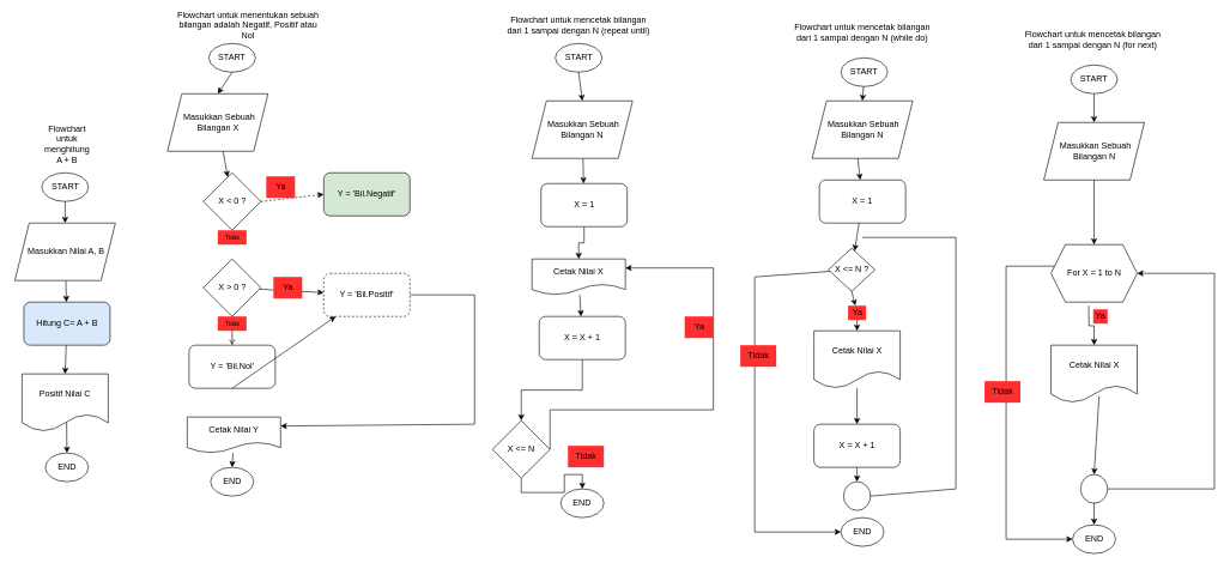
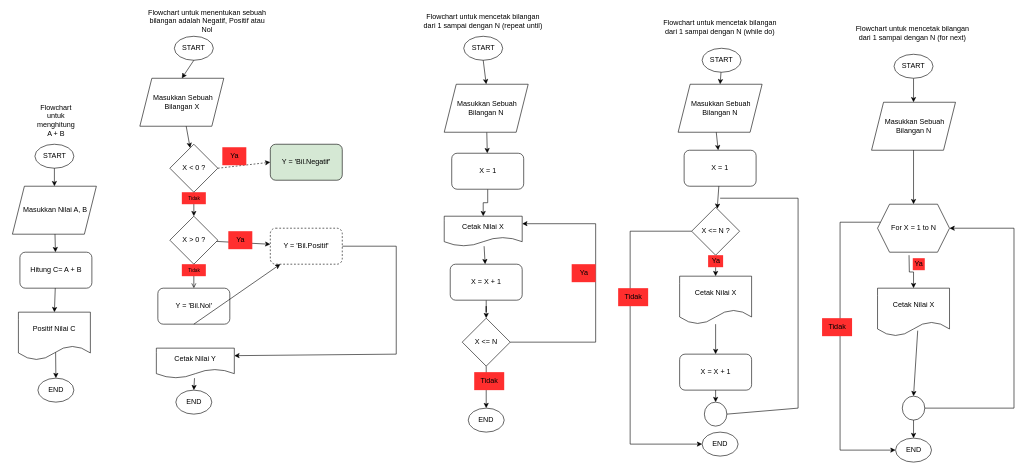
  <mxCell id="0" />
  <mxCell id="1" parent="0" />
  <mxCell id="2" value="START" style="ellipse;whiteSpace=wrap;html=1;" vertex="1" parent="1"><mxGeometry x="57.5" y="240" width="65" height="40" as="geometry" /></mxCell>
  <mxCell id="3" value="&amp;nbsp;Masukkan Nilai A, B" style="shape=parallelogram;perimeter=parallelogramPerimeter;whiteSpace=wrap;html=1;fixedSize=1;" vertex="1" parent="1"><mxGeometry x="20" y="310" width="140" height="80" as="geometry" /></mxCell>
- <mxCell id="4" value="Hitung C= A + B" style="rounded=1;whiteSpace=wrap;html=1;fillColor=#dae8fc;" vertex="1" parent="1"><mxGeometry x="32.5" y="420" width="120" height="60" as="geometry" /></mxCell>
+ <mxCell id="4" value="Hitung C= A + B" style="rounded=1;whiteSpace=wrap;html=1;" vertex="1" parent="1"><mxGeometry x="32.5" y="420" width="120" height="60" as="geometry" /></mxCell>
  <mxCell id="5" value="Positif Nilai C" style="shape=document;whiteSpace=wrap;html=1;boundedLbl=1;" vertex="1" parent="1"><mxGeometry x="30" y="520" width="120" height="80" as="geometry" /></mxCell>
  <mxCell id="6" value="END" style="ellipse;whiteSpace=wrap;html=1;" vertex="1" parent="1"><mxGeometry x="62.5" y="630" width="60" height="40" as="geometry" /></mxCell>
  <mxCell id="7" value="" style="endArrow=classic;html=1;rounded=0;entryX=0.5;entryY=0;entryDx=0;entryDy=0;" edge="1" parent="1" source="2" target="3"><mxGeometry width="50" height="50" relative="1" as="geometry"><mxPoint x="212.5" y="550" as="sourcePoint" /><mxPoint x="262.5" y="500" as="targetPoint" /></mxGeometry></mxCell>
  <mxCell id="8" value="" style="endArrow=classic;html=1;rounded=0;" edge="1" parent="1" source="3" target="4"><mxGeometry width="50" height="50" relative="1" as="geometry"><mxPoint x="212.5" y="550" as="sourcePoint" /><mxPoint x="262.5" y="500" as="targetPoint" /></mxGeometry></mxCell>
  <mxCell id="9" value="" style="endArrow=classic;html=1;rounded=0;entryX=0.5;entryY=0;entryDx=0;entryDy=0;" edge="1" parent="1" source="4" target="5"><mxGeometry width="50" height="50" relative="1" as="geometry"><mxPoint x="212.5" y="550" as="sourcePoint" /><mxPoint x="262.5" y="500" as="targetPoint" /></mxGeometry></mxCell>
  <mxCell id="10" value="" style="endArrow=classic;html=1;rounded=0;exitX=0.517;exitY=0.838;exitDx=0;exitDy=0;exitPerimeter=0;" edge="1" parent="1" source="5" target="6"><mxGeometry width="50" height="50" relative="1" as="geometry"><mxPoint x="152.5" y="660" as="sourcePoint" /><mxPoint x="192.5" y="730" as="targetPoint" /></mxGeometry></mxCell>
  <mxCell id="11" value="START" style="ellipse;whiteSpace=wrap;html=1;movable=1;resizable=1;rotatable=1;deletable=1;editable=1;locked=0;connectable=1;" vertex="1" parent="1"><mxGeometry x="290" y="60" width="65" height="40" as="geometry" /></mxCell>
  <mxCell id="12" value="&amp;nbsp;Masukkan Sebuah Bilangan X" style="shape=parallelogram;perimeter=parallelogramPerimeter;whiteSpace=wrap;html=1;fixedSize=1;movable=1;resizable=1;rotatable=1;deletable=1;editable=1;locked=0;connectable=1;" vertex="1" parent="1"><mxGeometry x="232.5" y="130" width="140" height="80" as="geometry" /></mxCell>
  <mxCell id="13" value="X &amp;lt; 0 ?" style="rhombus;whiteSpace=wrap;html=1;movable=1;resizable=1;rotatable=1;deletable=1;editable=1;locked=0;connectable=1;" vertex="1" parent="1"><mxGeometry x="282.5" y="240" width="80" height="80" as="geometry" /></mxCell>
  <mxCell id="14" value="X &amp;gt; 0 ?" style="rhombus;whiteSpace=wrap;html=1;movable=1;resizable=1;rotatable=1;deletable=1;editable=1;locked=0;connectable=1;" vertex="1" parent="1"><mxGeometry x="282.5" y="360" width="80" height="80" as="geometry" /></mxCell>
  <mxCell id="15" value="Y = 'Bil.Nol'" style="rounded=1;whiteSpace=wrap;html=1;movable=1;resizable=1;rotatable=1;deletable=1;editable=1;locked=0;connectable=1;" vertex="1" parent="1"><mxGeometry x="262.5" y="480" width="120" height="60" as="geometry" /></mxCell>
  <mxCell id="16" value="Y = 'Bil.Negatif'" style="rounded=1;whiteSpace=wrap;html=1;movable=1;resizable=1;rotatable=1;deletable=1;editable=1;locked=0;connectable=1;fillColor=#d5e8d4;" vertex="1" parent="1"><mxGeometry x="450" y="240" width="120" height="60" as="geometry" /></mxCell>
  <mxCell id="17" value="Y = 'Bil.Positif'" style="rounded=1;whiteSpace=wrap;html=1;movable=1;resizable=1;rotatable=1;deletable=1;editable=1;locked=0;connectable=1;dashed=1;" vertex="1" parent="1"><mxGeometry x="450" y="380" width="120" height="60" as="geometry" /></mxCell>
  <mxCell id="18" value="" style="endArrow=classic;html=1;rounded=0;movable=1;resizable=1;rotatable=1;deletable=1;editable=1;locked=0;connectable=1;" edge="1" parent="1" source="12" target="13"><mxGeometry width="50" height="50" relative="1" as="geometry"><mxPoint x="340" y="400" as="sourcePoint" /><mxPoint x="390" y="350" as="targetPoint" /></mxGeometry></mxCell>
+ <mxCell id="19" value="" style="endArrow=classic;html=1;rounded=0;exitX=0.5;exitY=1;exitDx=0;exitDy=0;movable=1;resizable=1;rotatable=1;deletable=1;editable=1;locked=0;connectable=1;" edge="1" parent="1" source="13" target="14"><mxGeometry width="50" height="50" relative="1" as="geometry"><mxPoint x="340" y="400" as="sourcePoint" /><mxPoint x="390" y="350" as="targetPoint" /></mxGeometry></mxCell>
  <mxCell id="20" value="" style="endArrow=open;html=1;rounded=0;exitX=0.5;exitY=1;exitDx=0;exitDy=0;movable=1;resizable=1;rotatable=1;deletable=1;editable=1;locked=0;connectable=1;" edge="1" parent="1" source="14" target="15"><mxGeometry width="50" height="50" relative="1" as="geometry"><mxPoint x="340" y="400" as="sourcePoint" /><mxPoint x="390" y="350" as="targetPoint" /></mxGeometry></mxCell>
  <mxCell id="21" value="" style="endArrow=classic;html=1;rounded=0;movable=1;resizable=1;rotatable=1;deletable=1;editable=1;locked=0;connectable=1;" edge="1" parent="1" source="14" target="17"><mxGeometry width="50" height="50" relative="1" as="geometry"><mxPoint x="340" y="400" as="sourcePoint" /><mxPoint x="390" y="350" as="targetPoint" /></mxGeometry></mxCell>
  <mxCell id="22" value="" style="endArrow=classic;html=1;rounded=0;exitX=0.5;exitY=1;exitDx=0;exitDy=0;entryX=0.5;entryY=0;entryDx=0;entryDy=0;movable=1;resizable=1;rotatable=1;deletable=1;editable=1;locked=0;connectable=1;" edge="1" parent="1" source="11" target="12"><mxGeometry width="50" height="50" relative="1" as="geometry"><mxPoint x="340" y="400" as="sourcePoint" /><mxPoint x="390" y="350" as="targetPoint" /></mxGeometry></mxCell>
  <mxCell id="23" value="Cetak Nilai Y" style="shape=document;whiteSpace=wrap;html=1;boundedLbl=1;movable=1;resizable=1;rotatable=1;deletable=1;editable=1;locked=0;connectable=1;" vertex="1" parent="1"><mxGeometry x="260" y="580" width="130" height="50" as="geometry" /></mxCell>
  <mxCell id="24" value="" style="endArrow=classic;html=1;rounded=0;entryX=1;entryY=0.25;entryDx=0;entryDy=0;movable=1;resizable=1;rotatable=1;deletable=1;editable=1;locked=0;connectable=1;" edge="1" parent="1" source="17" target="23"><mxGeometry width="50" height="50" relative="1" as="geometry"><mxPoint x="567" y="285" as="sourcePoint" /><mxPoint x="390" y="530" as="targetPoint" /><Array as="points"><mxPoint x="660" y="410" /><mxPoint x="660" y="590" /></Array></mxGeometry></mxCell>
  <mxCell id="25" value="Ya" style="text;html=1;align=center;verticalAlign=middle;resizable=1;points=[];autosize=1;fillColor=#FF2E2E;gradientColor=none;strokeColor=none;movable=1;rotatable=1;deletable=1;editable=1;locked=0;connectable=1;" vertex="1" parent="1"><mxGeometry x="380" y="385" width="40" height="30" as="geometry" /></mxCell>
  <mxCell id="26" value="Tidak" style="text;html=1;align=center;verticalAlign=middle;resizable=1;points=[];autosize=1;fillColor=#FF2E2E;gradientColor=none;strokeColor=none;fontSize=8;movable=1;rotatable=1;deletable=1;editable=1;locked=0;connectable=1;" vertex="1" parent="1"><mxGeometry x="302.5" y="320" width="40" height="20" as="geometry" /></mxCell>
  <mxCell id="27" value="Tidak" style="text;html=1;align=center;verticalAlign=middle;resizable=1;points=[];autosize=1;fillColor=#FF2E2E;gradientColor=none;strokeColor=none;fontSize=8;movable=1;rotatable=1;deletable=1;editable=1;locked=0;connectable=1;" vertex="1" parent="1"><mxGeometry x="302.5" y="440" width="40" height="20" as="geometry" /></mxCell>
  <mxCell id="28" value="" style="endArrow=classic;html=1;rounded=0;exitX=0.5;exitY=1;exitDx=0;exitDy=0;movable=1;resizable=1;rotatable=1;deletable=1;editable=1;locked=0;connectable=1;" edge="1" parent="1" source="15" target="17"><mxGeometry width="50" height="50" relative="1" as="geometry"><mxPoint x="370" y="470" as="sourcePoint" /><mxPoint x="420" y="420" as="targetPoint" /></mxGeometry></mxCell>
  <mxCell id="29" value="START" style="ellipse;whiteSpace=wrap;html=1;movable=1;resizable=1;rotatable=1;deletable=1;editable=1;locked=0;connectable=1;" vertex="1" parent="1"><mxGeometry x="772.5" y="60" width="65" height="40" as="geometry" /></mxCell>
  <mxCell id="30" value="END" style="ellipse;whiteSpace=wrap;html=1;" vertex="1" parent="1"><mxGeometry x="780" y="680" width="60" height="40" as="geometry" /></mxCell>
  <mxCell id="31" style="edgeStyle=orthogonalEdgeStyle;rounded=0;orthogonalLoop=1;jettySize=auto;html=1;exitX=0.5;exitY=1;exitDx=0;exitDy=0;" edge="1" parent="1" source="32" target="33"><mxGeometry relative="1" as="geometry" /></mxCell>
  <mxCell id="32" value="X = 1" style="rounded=1;whiteSpace=wrap;html=1;" vertex="1" parent="1"><mxGeometry x="752.5" y="255" width="120" height="60" as="geometry" /></mxCell>
  <mxCell id="33" value="Cetak Nilai X" style="shape=document;whiteSpace=wrap;html=1;boundedLbl=1;movable=1;resizable=1;rotatable=1;deletable=1;editable=1;locked=0;connectable=1;" vertex="1" parent="1"><mxGeometry x="740" y="360" width="130" height="50" as="geometry" /></mxCell>
  <mxCell id="34" style="edgeStyle=orthogonalEdgeStyle;rounded=0;orthogonalLoop=1;jettySize=auto;html=1;exitX=0.5;exitY=1;exitDx=0;exitDy=0;" edge="1" parent="1" source="35" target="38"><mxGeometry relative="1" as="geometry" /></mxCell>
  <mxCell id="35" value="X = X + 1" style="rounded=1;whiteSpace=wrap;html=1;" vertex="1" parent="1"><mxGeometry x="750" y="440" width="120" height="60" as="geometry" /></mxCell>
  <mxCell id="36" style="edgeStyle=orthogonalEdgeStyle;rounded=0;orthogonalLoop=1;jettySize=auto;html=1;exitX=0.5;exitY=1;exitDx=0;exitDy=0;" edge="1" parent="1" source="38" target="30"><mxGeometry relative="1" as="geometry" /></mxCell>
  <mxCell id="37" style="edgeStyle=orthogonalEdgeStyle;rounded=0;orthogonalLoop=1;jettySize=auto;html=1;exitX=1;exitY=0.5;exitDx=0;exitDy=0;entryX=1;entryY=0.25;entryDx=0;entryDy=0;" edge="1" parent="1" source="38" target="33"><mxGeometry relative="1" as="geometry"><Array as="points"><mxPoint x="992.5" y="570" /><mxPoint x="992.5" y="372" /></Array></mxGeometry></mxCell>
- <mxCell id="38" value="X &amp;lt;= N" style="rhombus;whiteSpace=wrap;html=1;movable=1;resizable=1;rotatable=1;deletable=1;editable=1;locked=0;connectable=1;" vertex="1" parent="1"><mxGeometry x="685" y="585" width="80" height="80" as="geometry" /></mxCell>
+ <mxCell id="38" value="X &amp;lt;= N" style="rhombus;whiteSpace=wrap;html=1;movable=1;resizable=1;rotatable=1;deletable=1;editable=1;locked=0;connectable=1;" vertex="1" parent="1"><mxGeometry x="770" y="530" width="80" height="80" as="geometry" /></mxCell>
  <mxCell id="39" value="" style="endArrow=classic;html=1;rounded=0;exitX=0.5;exitY=1;exitDx=0;exitDy=0;entryX=0.5;entryY=0;entryDx=0;entryDy=0;" edge="1" parent="1" source="29" target="64"><mxGeometry width="50" height="50" relative="1" as="geometry"><mxPoint x="652.5" y="400" as="sourcePoint" /><mxPoint x="809.167" y="150" as="targetPoint" /></mxGeometry></mxCell>
  <mxCell id="40" value="" style="endArrow=classic;html=1;rounded=0;" edge="1" parent="1" source="64" target="32"><mxGeometry width="50" height="50" relative="1" as="geometry"><mxPoint x="812.5" y="230" as="sourcePoint" /><mxPoint x="702.5" y="350" as="targetPoint" /></mxGeometry></mxCell>
  <mxCell id="41" value="" style="endArrow=classic;html=1;rounded=0;" edge="1" parent="1" source="33" target="35"><mxGeometry width="50" height="50" relative="1" as="geometry"><mxPoint x="652.5" y="400" as="sourcePoint" /><mxPoint x="702.5" y="350" as="targetPoint" /></mxGeometry></mxCell>
  <mxCell id="42" value="Ya" style="text;html=1;align=center;verticalAlign=middle;resizable=1;points=[];autosize=1;fillColor=#FF2E2E;gradientColor=none;strokeColor=none;movable=1;rotatable=1;deletable=1;editable=1;locked=0;connectable=1;" vertex="1" parent="1"><mxGeometry x="952.5" y="440" width="40" height="30" as="geometry" /></mxCell>
  <mxCell id="43" value="Tidak" style="text;html=1;align=center;verticalAlign=middle;resizable=1;points=[];autosize=1;fillColor=#FF2E2E;gradientColor=none;strokeColor=none;movable=1;rotatable=1;deletable=1;editable=1;locked=0;connectable=1;" vertex="1" parent="1"><mxGeometry x="790" y="620" width="50" height="30" as="geometry" /></mxCell>
  <mxCell id="44" value="START" style="ellipse;whiteSpace=wrap;html=1;movable=1;resizable=1;rotatable=1;deletable=1;editable=1;locked=0;connectable=1;" vertex="1" parent="1"><mxGeometry x="1170" y="80" width="65" height="40" as="geometry" /></mxCell>
  <mxCell id="45" value="X = 1" style="rounded=1;whiteSpace=wrap;html=1;" vertex="1" parent="1"><mxGeometry x="1140" y="250" width="120" height="60" as="geometry" /></mxCell>
- <mxCell id="46" value="X &amp;lt;= N ?" style="rhombus;whiteSpace=wrap;html=1;movable=1;resizable=1;rotatable=1;deletable=1;editable=1;locked=0;connectable=1;" vertex="1" parent="1"><mxGeometry x="1152.5" y="345" width="65" height="60" as="geometry" /></mxCell>
+ <mxCell id="46" value="X &amp;lt;= N ?" style="rhombus;whiteSpace=wrap;html=1;movable=1;resizable=1;rotatable=1;deletable=1;editable=1;locked=0;connectable=1;" vertex="1" parent="1"><mxGeometry x="1152.5" y="345" width="80" height="80" as="geometry" /></mxCell>
  <mxCell id="47" value="Cetak Nilai X" style="shape=document;whiteSpace=wrap;html=1;boundedLbl=1;" vertex="1" parent="1"><mxGeometry x="1132.5" y="460" width="120" height="80" as="geometry" /></mxCell>
  <mxCell id="48" value="X = X + 1" style="rounded=1;whiteSpace=wrap;html=1;" vertex="1" parent="1"><mxGeometry x="1132.5" y="590" width="120" height="60" as="geometry" /></mxCell>
  <mxCell id="49" value="" style="ellipse;whiteSpace=wrap;html=1;" vertex="1" parent="1"><mxGeometry x="1173.75" y="670" width="37.5" height="40" as="geometry" /></mxCell>
  <mxCell id="50" value="END" style="ellipse;whiteSpace=wrap;html=1;" vertex="1" parent="1"><mxGeometry x="1170" y="720" width="60" height="40" as="geometry" /></mxCell>
  <mxCell id="51" value="" style="endArrow=classic;html=1;rounded=0;entryX=0.5;entryY=0;entryDx=0;entryDy=0;" edge="1" parent="1" source="44" target="65"><mxGeometry width="50" height="50" relative="1" as="geometry"><mxPoint x="710" y="440" as="sourcePoint" /><mxPoint x="1197" y="140" as="targetPoint" /></mxGeometry></mxCell>
  <mxCell id="52" value="" style="endArrow=classic;html=1;rounded=0;exitX=0.453;exitY=0.981;exitDx=0;exitDy=0;exitPerimeter=0;" edge="1" parent="1" source="65" target="45"><mxGeometry width="50" height="50" relative="1" as="geometry"><mxPoint x="1200" y="220" as="sourcePoint" /><mxPoint x="760" y="390" as="targetPoint" /></mxGeometry></mxCell>
  <mxCell id="53" value="" style="endArrow=classic;html=1;rounded=0;" edge="1" parent="1" source="45" target="46"><mxGeometry width="50" height="50" relative="1" as="geometry"><mxPoint x="710" y="440" as="sourcePoint" /><mxPoint x="760" y="390" as="targetPoint" /></mxGeometry></mxCell>
  <mxCell id="54" value="" style="endArrow=classic;html=1;rounded=0;exitX=0.5;exitY=1;exitDx=0;exitDy=0;" edge="1" parent="1" source="61" target="47"><mxGeometry width="50" height="50" relative="1" as="geometry"><mxPoint x="710" y="440" as="sourcePoint" /><mxPoint x="760" y="390" as="targetPoint" /></mxGeometry></mxCell>
  <mxCell id="55" value="" style="endArrow=classic;html=1;rounded=0;" edge="1" parent="1" source="47" target="48"><mxGeometry width="50" height="50" relative="1" as="geometry"><mxPoint x="710" y="440" as="sourcePoint" /><mxPoint x="760" y="390" as="targetPoint" /></mxGeometry></mxCell>
  <mxCell id="56" value="" style="endArrow=classic;html=1;rounded=0;entryX=0.5;entryY=0;entryDx=0;entryDy=0;" edge="1" parent="1" source="48" target="49"><mxGeometry width="50" height="50" relative="1" as="geometry"><mxPoint x="710" y="440" as="sourcePoint" /><mxPoint x="760" y="390" as="targetPoint" /></mxGeometry></mxCell>
  <mxCell id="57" value="" style="endArrow=classic;html=1;rounded=0;entryX=0;entryY=0.5;entryDx=0;entryDy=0;" edge="1" parent="1" source="46" target="50"><mxGeometry width="50" height="50" relative="1" as="geometry"><mxPoint x="710" y="440" as="sourcePoint" /><mxPoint x="1050" y="670" as="targetPoint" /><Array as="points"><mxPoint x="1050" y="385" /><mxPoint x="1050" y="740" /></Array></mxGeometry></mxCell>
  <mxCell id="58" value="" style="endArrow=none;html=1;rounded=0;entryX=1;entryY=0.5;entryDx=0;entryDy=0;" edge="1" parent="1" target="49"><mxGeometry width="50" height="50" relative="1" as="geometry"><mxPoint x="1200" y="330" as="sourcePoint" /><mxPoint x="1330" y="690" as="targetPoint" /><Array as="points"><mxPoint x="1330" y="330" /><mxPoint x="1330" y="680" /></Array></mxGeometry></mxCell>
  <mxCell id="59" value="Tidak" style="text;html=1;align=center;verticalAlign=middle;resizable=1;points=[];autosize=1;fillColor=#FF2E2E;gradientColor=none;strokeColor=none;movable=1;rotatable=1;deletable=1;editable=1;locked=0;connectable=1;" vertex="1" parent="1"><mxGeometry x="1030" y="480" width="50" height="30" as="geometry" /></mxCell>
  <mxCell id="60" value="" style="endArrow=classic;html=1;rounded=0;exitX=0.5;exitY=1;exitDx=0;exitDy=0;" edge="1" parent="1" source="46" target="61"><mxGeometry width="50" height="50" relative="1" as="geometry"><mxPoint x="1193" y="425" as="sourcePoint" /><mxPoint x="1193" y="460" as="targetPoint" /></mxGeometry></mxCell>
  <mxCell id="61" value="Ya" style="text;html=1;align=center;verticalAlign=middle;resizable=1;points=[];autosize=1;fillColor=#FF2E2E;gradientColor=none;strokeColor=none;movable=1;rotatable=1;deletable=1;editable=1;locked=0;connectable=1;" vertex="1" parent="1"><mxGeometry x="1180" y="425" width="25" height="20" as="geometry" /></mxCell>
  <mxCell id="62" style="edgeStyle=orthogonalEdgeStyle;rounded=0;orthogonalLoop=1;jettySize=auto;html=1;exitX=0.5;exitY=1;exitDx=0;exitDy=0;entryX=0.5;entryY=0;entryDx=0;entryDy=0;" edge="1" parent="1" source="63" target="66"><mxGeometry relative="1" as="geometry" /></mxCell>
  <mxCell id="63" value="START" style="ellipse;whiteSpace=wrap;html=1;movable=1;resizable=1;rotatable=1;deletable=1;editable=1;locked=0;connectable=1;" vertex="1" parent="1"><mxGeometry x="1490" y="90" width="65" height="40" as="geometry" /></mxCell>
  <mxCell id="64" value="&amp;nbsp;Masukkan Sebuah Bilangan N" style="shape=parallelogram;perimeter=parallelogramPerimeter;whiteSpace=wrap;html=1;fixedSize=1;movable=1;resizable=1;rotatable=1;deletable=1;editable=1;locked=0;connectable=1;" vertex="1" parent="1"><mxGeometry x="740" y="140" width="140" height="80" as="geometry" /></mxCell>
  <mxCell id="65" value="&amp;nbsp;Masukkan Sebuah Bilangan N" style="shape=parallelogram;perimeter=parallelogramPerimeter;whiteSpace=wrap;html=1;fixedSize=1;movable=1;resizable=1;rotatable=1;deletable=1;editable=1;locked=0;connectable=1;" vertex="1" parent="1"><mxGeometry x="1130" y="140" width="140" height="80" as="geometry" /></mxCell>
  <mxCell id="66" value="&amp;nbsp;Masukkan Sebuah Bilangan N" style="shape=parallelogram;perimeter=parallelogramPerimeter;whiteSpace=wrap;html=1;fixedSize=1;movable=1;resizable=1;rotatable=1;deletable=1;editable=1;locked=0;connectable=1;" vertex="1" parent="1"><mxGeometry x="1452.5" y="170" width="140" height="80" as="geometry" /></mxCell>
  <mxCell id="67" style="edgeStyle=orthogonalEdgeStyle;rounded=0;orthogonalLoop=1;jettySize=auto;html=1;entryX=0;entryY=0.5;entryDx=0;entryDy=0;" edge="1" parent="1" source="73" target="71"><mxGeometry relative="1" as="geometry"><mxPoint x="1400" y="384.941" as="targetPoint" /><mxPoint x="1475" y="385" as="sourcePoint" /><Array as="points"><mxPoint x="1400" y="370" /><mxPoint x="1400" y="750" /></Array></mxGeometry></mxCell>
  <mxCell id="68" value="Cetak Nilai X" style="shape=document;whiteSpace=wrap;html=1;boundedLbl=1;" vertex="1" parent="1"><mxGeometry x="1462.5" y="480" width="120" height="80" as="geometry" /></mxCell>
  <mxCell id="69" style="edgeStyle=orthogonalEdgeStyle;rounded=0;orthogonalLoop=1;jettySize=auto;html=1;exitX=1;exitY=0.5;exitDx=0;exitDy=0;entryX=1;entryY=0.5;entryDx=0;entryDy=0;" edge="1" parent="1" source="70" target="73"><mxGeometry relative="1" as="geometry"><Array as="points"><mxPoint x="1690" y="680" /><mxPoint x="1690" y="380" /></Array></mxGeometry></mxCell>
  <mxCell id="70" value="" style="ellipse;whiteSpace=wrap;html=1;" vertex="1" parent="1"><mxGeometry x="1503.75" y="660" width="37.5" height="40" as="geometry" /></mxCell>
  <mxCell id="71" value="END" style="ellipse;whiteSpace=wrap;html=1;" vertex="1" parent="1"><mxGeometry x="1492.5" y="730" width="60" height="40" as="geometry" /></mxCell>
  <mxCell id="72" value="" style="endArrow=classic;html=1;rounded=0;entryX=0.5;entryY=0;entryDx=0;entryDy=0;" edge="1" parent="1" source="66" target="73"><mxGeometry width="50" height="50" relative="1" as="geometry"><mxPoint x="1522.5" y="310" as="sourcePoint" /><mxPoint x="1515" y="345" as="targetPoint" /></mxGeometry></mxCell>
  <mxCell id="73" value="For X = 1 to N" style="shape=hexagon;perimeter=hexagonPerimeter2;whiteSpace=wrap;html=1;fixedSize=1;" vertex="1" parent="1"><mxGeometry x="1462.5" y="340" width="120" height="80" as="geometry" /></mxCell>
  <mxCell id="74" value="" style="endArrow=classic;html=1;rounded=0;exitX=0.558;exitY=0.885;exitDx=0;exitDy=0;exitPerimeter=0;entryX=0.5;entryY=0;entryDx=0;entryDy=0;" edge="1" parent="1" source="68" target="70"><mxGeometry width="50" height="50" relative="1" as="geometry"><mxPoint x="1580" y="700" as="sourcePoint" /><mxPoint x="1526.027" y="580" as="targetPoint" /></mxGeometry></mxCell>
  <mxCell id="75" value="" style="endArrow=classic;html=1;rounded=0;exitX=0.5;exitY=1;exitDx=0;exitDy=0;entryX=0.5;entryY=0;entryDx=0;entryDy=0;" edge="1" parent="1" source="70" target="71"><mxGeometry width="50" height="50" relative="1" as="geometry"><mxPoint x="950" y="480" as="sourcePoint" /><mxPoint x="1000" y="430" as="targetPoint" /></mxGeometry></mxCell>
  <mxCell id="76" value="Tidak" style="text;html=1;align=center;verticalAlign=middle;resizable=1;points=[];autosize=1;fillColor=#FF2E2E;gradientColor=none;strokeColor=none;movable=1;rotatable=1;deletable=1;editable=1;locked=0;connectable=1;" vertex="1" parent="1"><mxGeometry x="1370" y="530" width="50" height="30" as="geometry" /></mxCell>
  <mxCell id="77" value="" style="edgeStyle=orthogonalEdgeStyle;rounded=0;orthogonalLoop=1;jettySize=auto;html=1;exitX=0.5;exitY=1;exitDx=0;exitDy=0;" edge="1" parent="1" target="68"><mxGeometry relative="1" as="geometry"><mxPoint x="1515" y="425" as="sourcePoint" /><mxPoint x="1521.353" y="460" as="targetPoint" /></mxGeometry></mxCell>
  <mxCell id="78" value="Flowchart untuk menghitung A + B" style="text;html=1;strokeColor=none;fillColor=none;align=center;verticalAlign=middle;whiteSpace=wrap;rounded=0;" vertex="1" parent="1"><mxGeometry x="62.5" y="185" width="60" height="30" as="geometry" /></mxCell>
  <mxCell id="79" value="Flowchart untuk menentukan sebuah bilangan adalah Negatif, Positif atau Nol" style="text;html=1;strokeColor=none;fillColor=none;align=center;verticalAlign=middle;whiteSpace=wrap;rounded=0;" vertex="1" parent="1"><mxGeometry x="240" y="20" width="210" height="30" as="geometry" /></mxCell>
  <mxCell id="80" value="Flowchart untuk mencetak bilangan dari 1 sampai dengan N (repeat until)" style="text;html=1;strokeColor=none;fillColor=none;align=center;verticalAlign=middle;whiteSpace=wrap;rounded=0;" vertex="1" parent="1"><mxGeometry x="700" y="20" width="210" height="30" as="geometry" /></mxCell>
  <mxCell id="81" value="Flowchart untuk mencetak bilangan dari 1 sampai dengan N (while do)" style="text;html=1;strokeColor=none;fillColor=none;align=center;verticalAlign=middle;whiteSpace=wrap;rounded=0;" vertex="1" parent="1"><mxGeometry x="1095" width="210" height="30" as="geometry" y="30" /></mxCell>
  <mxCell id="82" value="Flowchart untuk mencetak bilangan dari 1 sampai dengan N (for next)" style="text;html=1;strokeColor=none;fillColor=none;align=center;verticalAlign=middle;whiteSpace=wrap;rounded=0;" vertex="1" parent="1"><mxGeometry x="1416.25" y="40" width="210" height="30" as="geometry" /></mxCell>
  <mxCell id="83" value="END" style="ellipse;whiteSpace=wrap;html=1;" vertex="1" parent="1"><mxGeometry x="292.5" y="650" width="60" height="40" as="geometry" /></mxCell>
  <mxCell id="84" value="" style="endArrow=classic;html=1;rounded=0;entryX=0.5;entryY=0;entryDx=0;entryDy=0;" edge="1" parent="1" source="23" target="83"><mxGeometry width="50" height="50" relative="1" as="geometry"><mxPoint x="440" y="700" as="sourcePoint" /><mxPoint x="490" y="650" as="targetPoint" /></mxGeometry></mxCell>
  <mxCell id="85" value="" style="endArrow=classic;html=1;rounded=0;movable=1;resizable=1;rotatable=1;deletable=1;editable=1;locked=0;connectable=1;exitX=1;exitY=0.5;exitDx=0;exitDy=0;entryX=0;entryY=0.5;entryDx=0;entryDy=0;dashed=1;" edge="1" parent="1" source="13" target="16"><mxGeometry width="50" height="50" relative="1" as="geometry"><mxPoint x="363" y="280" as="sourcePoint" /><mxPoint x="383" y="275" as="targetPoint" /></mxGeometry></mxCell>
  <mxCell id="86" value="Ya" style="text;html=1;align=center;verticalAlign=middle;resizable=1;points=[];autosize=1;fillColor=#FF2E2E;gradientColor=none;strokeColor=none;movable=1;rotatable=1;deletable=1;editable=1;locked=0;connectable=1;" vertex="1" parent="1"><mxGeometry x="370" y="245" width="40" height="30" as="geometry" /></mxCell>
  <mxCell id="87" value="Ya" style="text;html=1;align=center;verticalAlign=middle;resizable=1;points=[];autosize=1;fillColor=#FF2E2E;gradientColor=none;strokeColor=none;movable=1;rotatable=1;deletable=1;editable=1;locked=0;connectable=1;" vertex="1" parent="1"><mxGeometry x="1521.25" y="430" width="20" height="20" as="geometry" /></mxCell>
